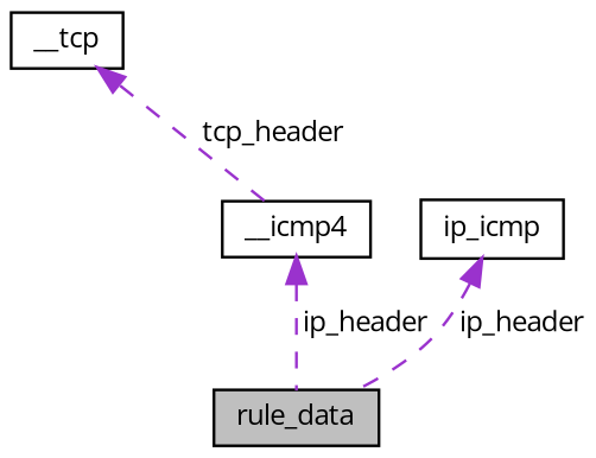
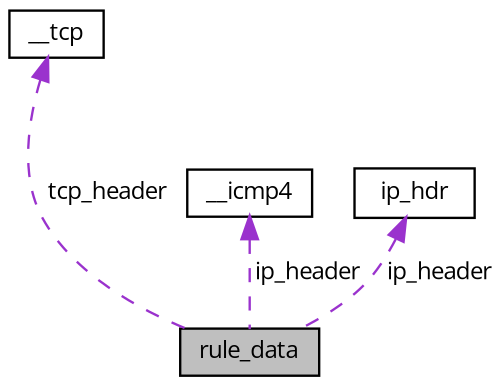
  digraph {
    fontname="Open Sans"
    node [color=black fillcolor=white fontname="Open Sans" fontsize=10 shape=record style=filled]
    edge [color=darkorchid3 dir=back fontname="Open Sans" fontsize=10 labelfontname=Helvetica labelfontsize=10 style=dashed]
    n1 [fillcolor=grey75 fontcolor=black height=0.2 label=rule_data width=0.4]
    n2 [height=0.2 label=__icmp4 width=0.4]
    n3 [height=0.2 label=__tcp width=0.4]
-   n4 [height=0.2 label=ip_icmp width=0.4]
+   n4 [height=0.2 label=ip_hdr width=0.4]
    n2 -> n1 [label=" ip_header"]
-   n3 -> n2 [label=" tcp_header"]
+   n3 -> n1 [label=" tcp_header"]
    n4 -> n1 [label=" ip_header"]
  }
